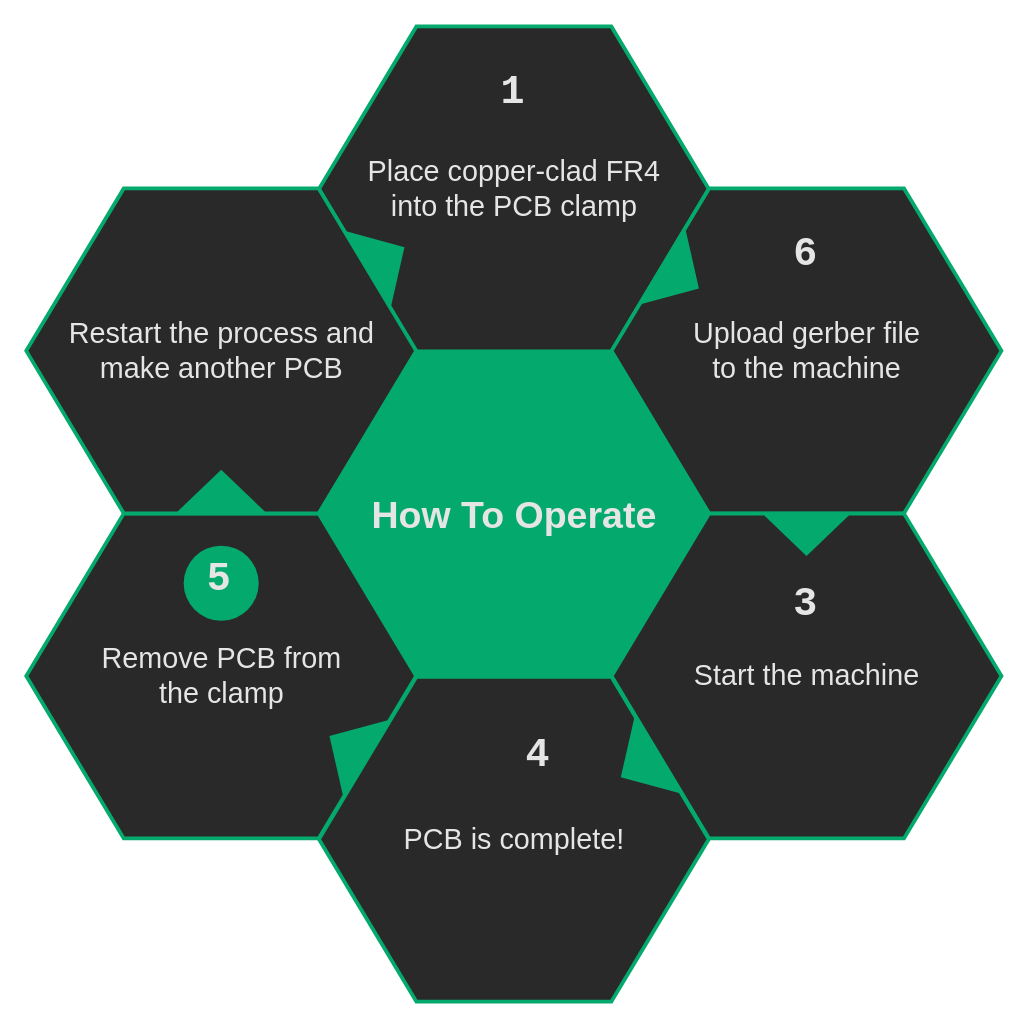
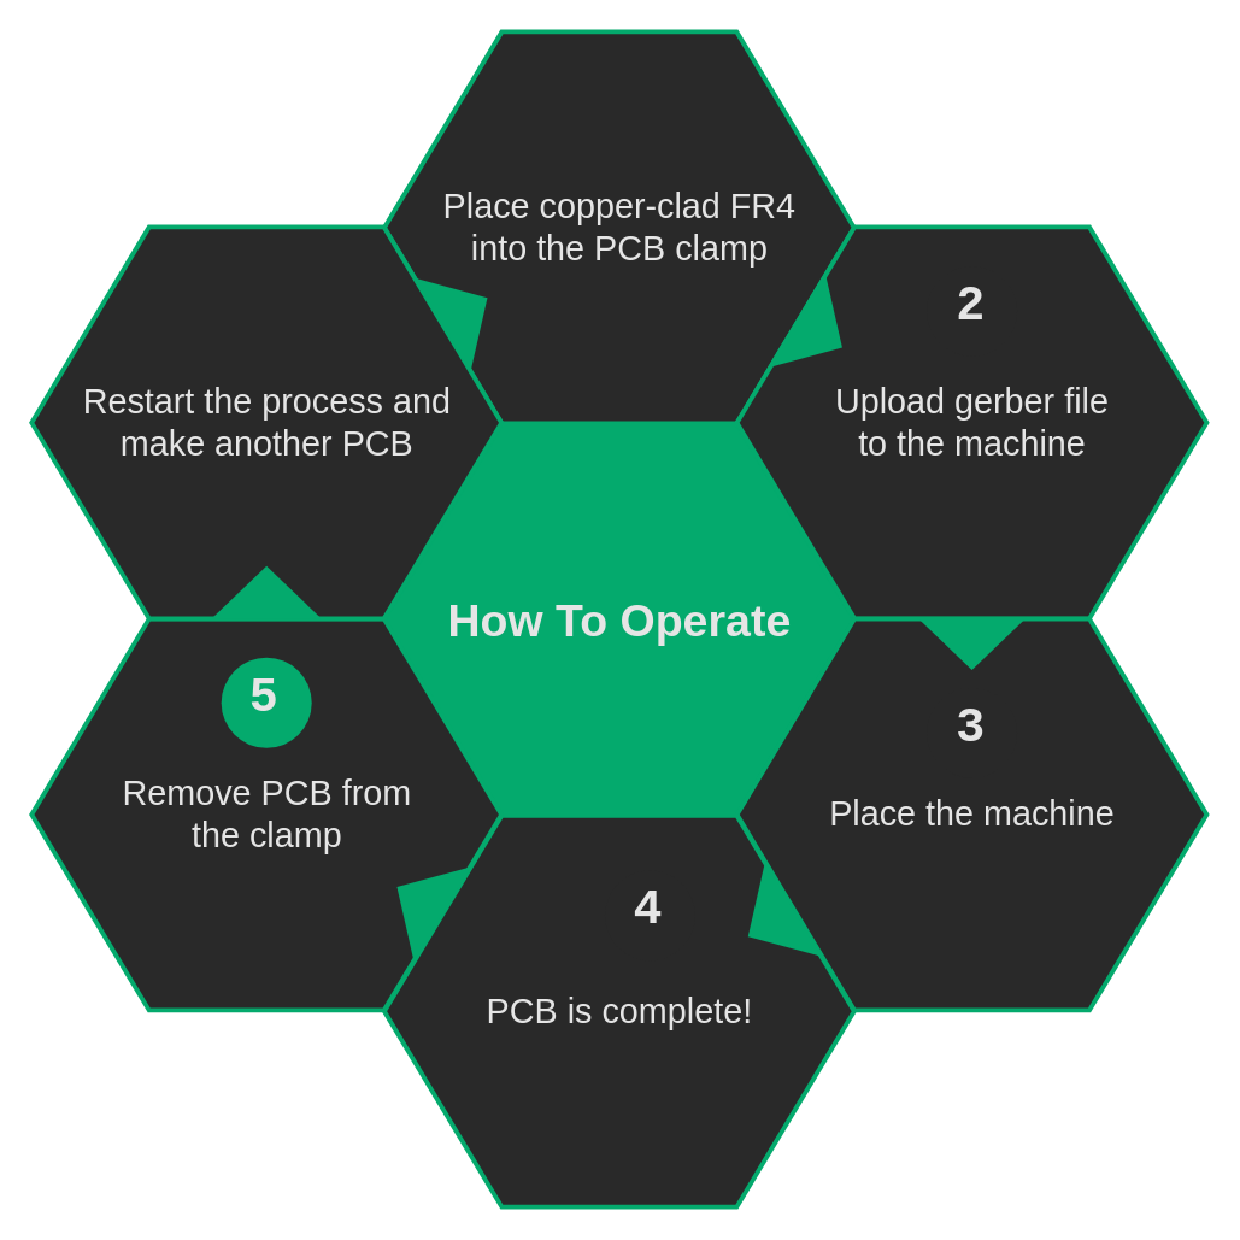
  <mxCell id="0" />
  <mxCell id="1" parent="0" />
  <mxCell id="2" value="&lt;span style=&quot;font-size: 30px;&quot;&gt;&lt;b style=&quot;&quot;&gt;&lt;font color=&quot;#e5e5e5&quot;&gt;How To Operate&lt;/font&gt;&lt;/b&gt;&lt;/span&gt;" style="shape=hexagon;perimeter=hexagonPerimeter2;whiteSpace=wrap;html=1;shadow=0;labelBackgroundColor=none;strokeColor=#04AA6D;fillColor=#04aa6d;gradientColor=none;fontFamily=Helvetica;fontSize=23;fontColor=#23445d;align=center;strokeWidth=3;" parent="1" vertex="1"><mxGeometry x="254.579" y="280.798" width="311.842" height="259.868" as="geometry" /></mxCell>
  <mxCell id="3" value="" style="triangle;whiteSpace=wrap;html=1;shadow=0;labelBackgroundColor=none;strokeColor=none;fillColor=#FFFFFF;fontFamily=Helvetica;fontSize=17;fontColor=#23445d;align=center;rotation=90;gradientColor=none;flipV=1;flipH=1;opacity=20;" parent="1" vertex="1"><mxGeometry x="135.5" y="298.667" width="72" height="152" as="geometry" /></mxCell>
  <mxCell id="4" value="&lt;font color=&quot;#e5e5e5&quot;&gt;Place copper-clad FR4&lt;br&gt;into the PCB clamp&lt;/font&gt;" style="shape=hexagon;perimeter=hexagonPerimeter2;whiteSpace=wrap;html=1;shadow=0;labelBackgroundColor=none;strokeColor=#04AA6D;fillColor=#292929;gradientColor=none;fontFamily=Helvetica;fontSize=23;fontColor=#23445D;align=center;strokeWidth=3;" parent="1" vertex="1"><mxGeometry x="254.579" y="20.667" width="311.842" height="259.868" as="geometry" /></mxCell>
  <mxCell id="5" value="&lt;font color=&quot;#e5e5e5&quot;&gt;Upload gerber file&lt;br&gt;to the machine&lt;/font&gt;" style="shape=hexagon;perimeter=hexagonPerimeter2;whiteSpace=wrap;html=1;shadow=0;labelBackgroundColor=none;strokeColor=#04aa6d;fillColor=#292929;gradientColor=none;fontFamily=Helvetica;fontSize=23;fontColor=#23445d;align=center;strokeWidth=3;" parent="1" vertex="1"><mxGeometry x="488.658" y="150.2" width="311.842" height="259.868" as="geometry" /></mxCell>
- <mxCell id="6" value="&lt;font color=&quot;#e5e5e5&quot;&gt;Start the machine&lt;/font&gt;" style="shape=hexagon;perimeter=hexagonPerimeter2;whiteSpace=wrap;html=1;shadow=0;labelBackgroundColor=none;strokeColor=#04aa6d;fillColor=#292929;gradientColor=none;fontFamily=Helvetica;fontSize=23;fontColor=#23445d;align=center;strokeWidth=3;" parent="1" vertex="1"><mxGeometry x="488.658" y="410.265" width="311.842" height="259.868" as="geometry" /></mxCell>
+ <mxCell id="6" value="&lt;font color=&quot;#e5e5e5&quot;&gt;Place the machine&lt;/font&gt;" style="shape=hexagon;perimeter=hexagonPerimeter2;whiteSpace=wrap;html=1;shadow=0;labelBackgroundColor=none;strokeColor=#04aa6d;fillColor=#292929;gradientColor=none;fontFamily=Helvetica;fontSize=23;fontColor=#23445d;align=center;strokeWidth=3;" parent="1" vertex="1"><mxGeometry x="488.658" y="410.265" width="311.842" height="259.868" as="geometry" /></mxCell>
  <mxCell id="7" value="&lt;font color=&quot;#e5e5e5&quot;&gt;PCB is complete!&lt;/font&gt;" style="shape=hexagon;perimeter=hexagonPerimeter2;whiteSpace=wrap;html=1;shadow=0;labelBackgroundColor=none;strokeColor=#04aa6d;fillColor=#292929;gradientColor=none;fontFamily=Helvetica;fontSize=23;fontColor=#23445d;align=center;strokeWidth=3;" parent="1" vertex="1"><mxGeometry x="254.579" y="540.798" width="311.842" height="259.868" as="geometry" /></mxCell>
  <mxCell id="8" value="&lt;font color=&quot;#e5e5e5&quot; style=&quot;font-size: 23px&quot;&gt;Remove PCB from&lt;br&gt;the clamp&lt;/font&gt;" style="shape=hexagon;perimeter=hexagonPerimeter2;whiteSpace=wrap;html=1;shadow=0;labelBackgroundColor=none;strokeColor=#04aa6d;fillColor=#292929;gradientColor=none;fontFamily=Helvetica;fontSize=23;fontColor=#23445d;align=center;strokeWidth=3;" parent="1" vertex="1"><mxGeometry x="20.5" y="410.265" width="311.842" height="259.868" as="geometry" /></mxCell>
  <mxCell id="9" value="&lt;font color=&quot;#e5e5e5&quot; style=&quot;font-size: 23px;&quot;&gt;Restart the process and&lt;br&gt;make another PCB&lt;/font&gt;" style="shape=hexagon;perimeter=hexagonPerimeter2;whiteSpace=wrap;html=1;shadow=0;labelBackgroundColor=none;strokeColor=#04aa6d;fillColor=#292929;gradientColor=none;fontFamily=Helvetica;fontSize=23;fontColor=#23445D;align=center;strokeWidth=3;" parent="1" vertex="1"><mxGeometry x="20.5" y="150.2" width="311.842" height="259.868" as="geometry" /></mxCell>
  <mxCell id="10" value="" style="triangle;whiteSpace=wrap;html=1;shadow=0;labelBackgroundColor=none;strokeColor=none;fillColor=#04AA6D;fontFamily=Helvetica;fontSize=17;fontColor=#23445d;align=center;rotation=31;gradientColor=none;strokeWidth=3;" parent="1" vertex="1"><mxGeometry x="526" y="184.667" width="35" height="73" as="geometry" /></mxCell>
  <mxCell id="11" value="" style="triangle;whiteSpace=wrap;html=1;shadow=0;labelBackgroundColor=none;strokeColor=none;fillColor=#04AA6D;fontFamily=Helvetica;fontSize=17;fontColor=#23445d;align=center;rotation=31;gradientColor=none;flipH=1;strokeWidth=3;" parent="1" vertex="1"><mxGeometry x="260.5" y="560.667" width="35" height="73" as="geometry" /></mxCell>
  <mxCell id="12" value="" style="triangle;whiteSpace=wrap;html=1;shadow=0;labelBackgroundColor=none;strokeColor=none;fillColor=#04AA6D;fontFamily=Helvetica;fontSize=17;fontColor=#23445d;align=center;rotation=329;gradientColor=none;strokeWidth=3;" parent="1" vertex="1"><mxGeometry x="290.5" y="169.667" width="35" height="73" as="geometry" /></mxCell>
  <mxCell id="13" value="" style="triangle;whiteSpace=wrap;html=1;shadow=0;labelBackgroundColor=none;strokeColor=none;fillColor=#04AA6D;fontFamily=Helvetica;fontSize=17;fontColor=#23445d;align=center;rotation=329;gradientColor=none;flipH=1;strokeWidth=3;" parent="1" vertex="1"><mxGeometry x="493.5" y="575.667" width="35" height="73" as="geometry" /></mxCell>
  <mxCell id="14" value="" style="triangle;whiteSpace=wrap;html=1;shadow=0;labelBackgroundColor=none;strokeColor=none;fillColor=#04AA6D;fontFamily=Helvetica;fontSize=17;fontColor=#23445d;align=center;rotation=90;gradientColor=none;strokeWidth=3;" parent="1" vertex="1"><mxGeometry x="627.079" y="390.167" width="35" height="73" as="geometry" /></mxCell>
  <mxCell id="15" value="" style="triangle;whiteSpace=wrap;html=1;shadow=0;labelBackgroundColor=none;strokeColor=none;fillColor=#04AA6D;fontFamily=Helvetica;fontSize=17;fontColor=#23445d;align=center;rotation=90;gradientColor=none;flipH=1;strokeWidth=3;" parent="1" vertex="1"><mxGeometry x="158.921" y="356.167" width="35" height="73" as="geometry" /></mxCell>
- <mxCell id="16" value="&lt;font color=&quot;#e5e5e5&quot; face=&quot;Courier New&quot; style=&quot;font-size: 32px;&quot;&gt;&lt;b&gt;1&lt;/b&gt;&lt;/font&gt;" style="ellipse;whiteSpace=wrap;html=1;aspect=fixed;strokeWidth=2;fontFamily=Tahoma;spacingBottom=4;spacingRight=2;strokeColor=none;fillColor=#292929;" vertex="1" parent="1"><mxGeometry x="381" y="46" width="60" height="60" as="geometry" /></mxCell>
- <mxCell id="17" value="&lt;font color=&quot;#e5e5e5&quot; face=&quot;Courier New&quot; style=&quot;font-size: 32px;&quot;&gt;&lt;b&gt;6&lt;/b&gt;&lt;/font&gt;" style="ellipse;whiteSpace=wrap;html=1;aspect=fixed;strokeWidth=2;fontFamily=Tahoma;spacingBottom=4;spacingRight=2;strokeColor=none;fillColor=#292929;" vertex="1" parent="1"><mxGeometry x="614.58" y="176.17" width="60" height="60" as="geometry" /></mxCell>
+ <mxCell id="17" value="&lt;font color=&quot;#e5e5e5&quot; face=&quot;Courier New&quot; style=&quot;font-size: 32px;&quot;&gt;&lt;b&gt;2&lt;/b&gt;&lt;/font&gt;" style="ellipse;whiteSpace=wrap;html=1;aspect=fixed;strokeWidth=2;fontFamily=Tahoma;spacingBottom=4;spacingRight=2;strokeColor=none;fillColor=#292929;" vertex="1" parent="1"><mxGeometry x="614.58" y="176.17" width="60" height="60" as="geometry" /></mxCell>
  <mxCell id="18" value="&lt;font color=&quot;#e5e5e5&quot; face=&quot;Courier New&quot; style=&quot;font-size: 32px;&quot;&gt;&lt;b&gt;3&lt;/b&gt;&lt;/font&gt;" style="ellipse;whiteSpace=wrap;html=1;aspect=fixed;strokeWidth=2;fontFamily=Tahoma;spacingBottom=4;spacingRight=2;strokeColor=none;fillColor=#292929;" vertex="1" parent="1"><mxGeometry x="614.58" y="456" width="60" height="60" as="geometry" /></mxCell>
  <mxCell id="19" value="&lt;font color=&quot;#e5e5e5&quot; face=&quot;Courier New&quot; style=&quot;font-size: 32px;&quot;&gt;&lt;b&gt;4&lt;/b&gt;&lt;/font&gt;" style="ellipse;whiteSpace=wrap;html=1;aspect=fixed;strokeWidth=2;fontFamily=Tahoma;spacingBottom=4;spacingRight=2;strokeColor=none;fillColor=#292929;" vertex="1" parent="1"><mxGeometry x="401" y="577.17" width="60" height="60" as="geometry" /></mxCell>
  <mxCell id="20" value="&lt;font color=&quot;#e5e5e5&quot; face=&quot;Courier New&quot; style=&quot;font-size: 32px;&quot;&gt;&lt;b&gt;5&lt;/b&gt;&lt;/font&gt;" style="ellipse;whiteSpace=wrap;html=1;aspect=fixed;strokeWidth=2;fontFamily=Tahoma;spacingBottom=4;spacingRight=2;strokeColor=none;fillColor=#04aa6d;" vertex="1" parent="1"><mxGeometry x="146.42" y="436" width="60" height="60" as="geometry" /></mxCell>
